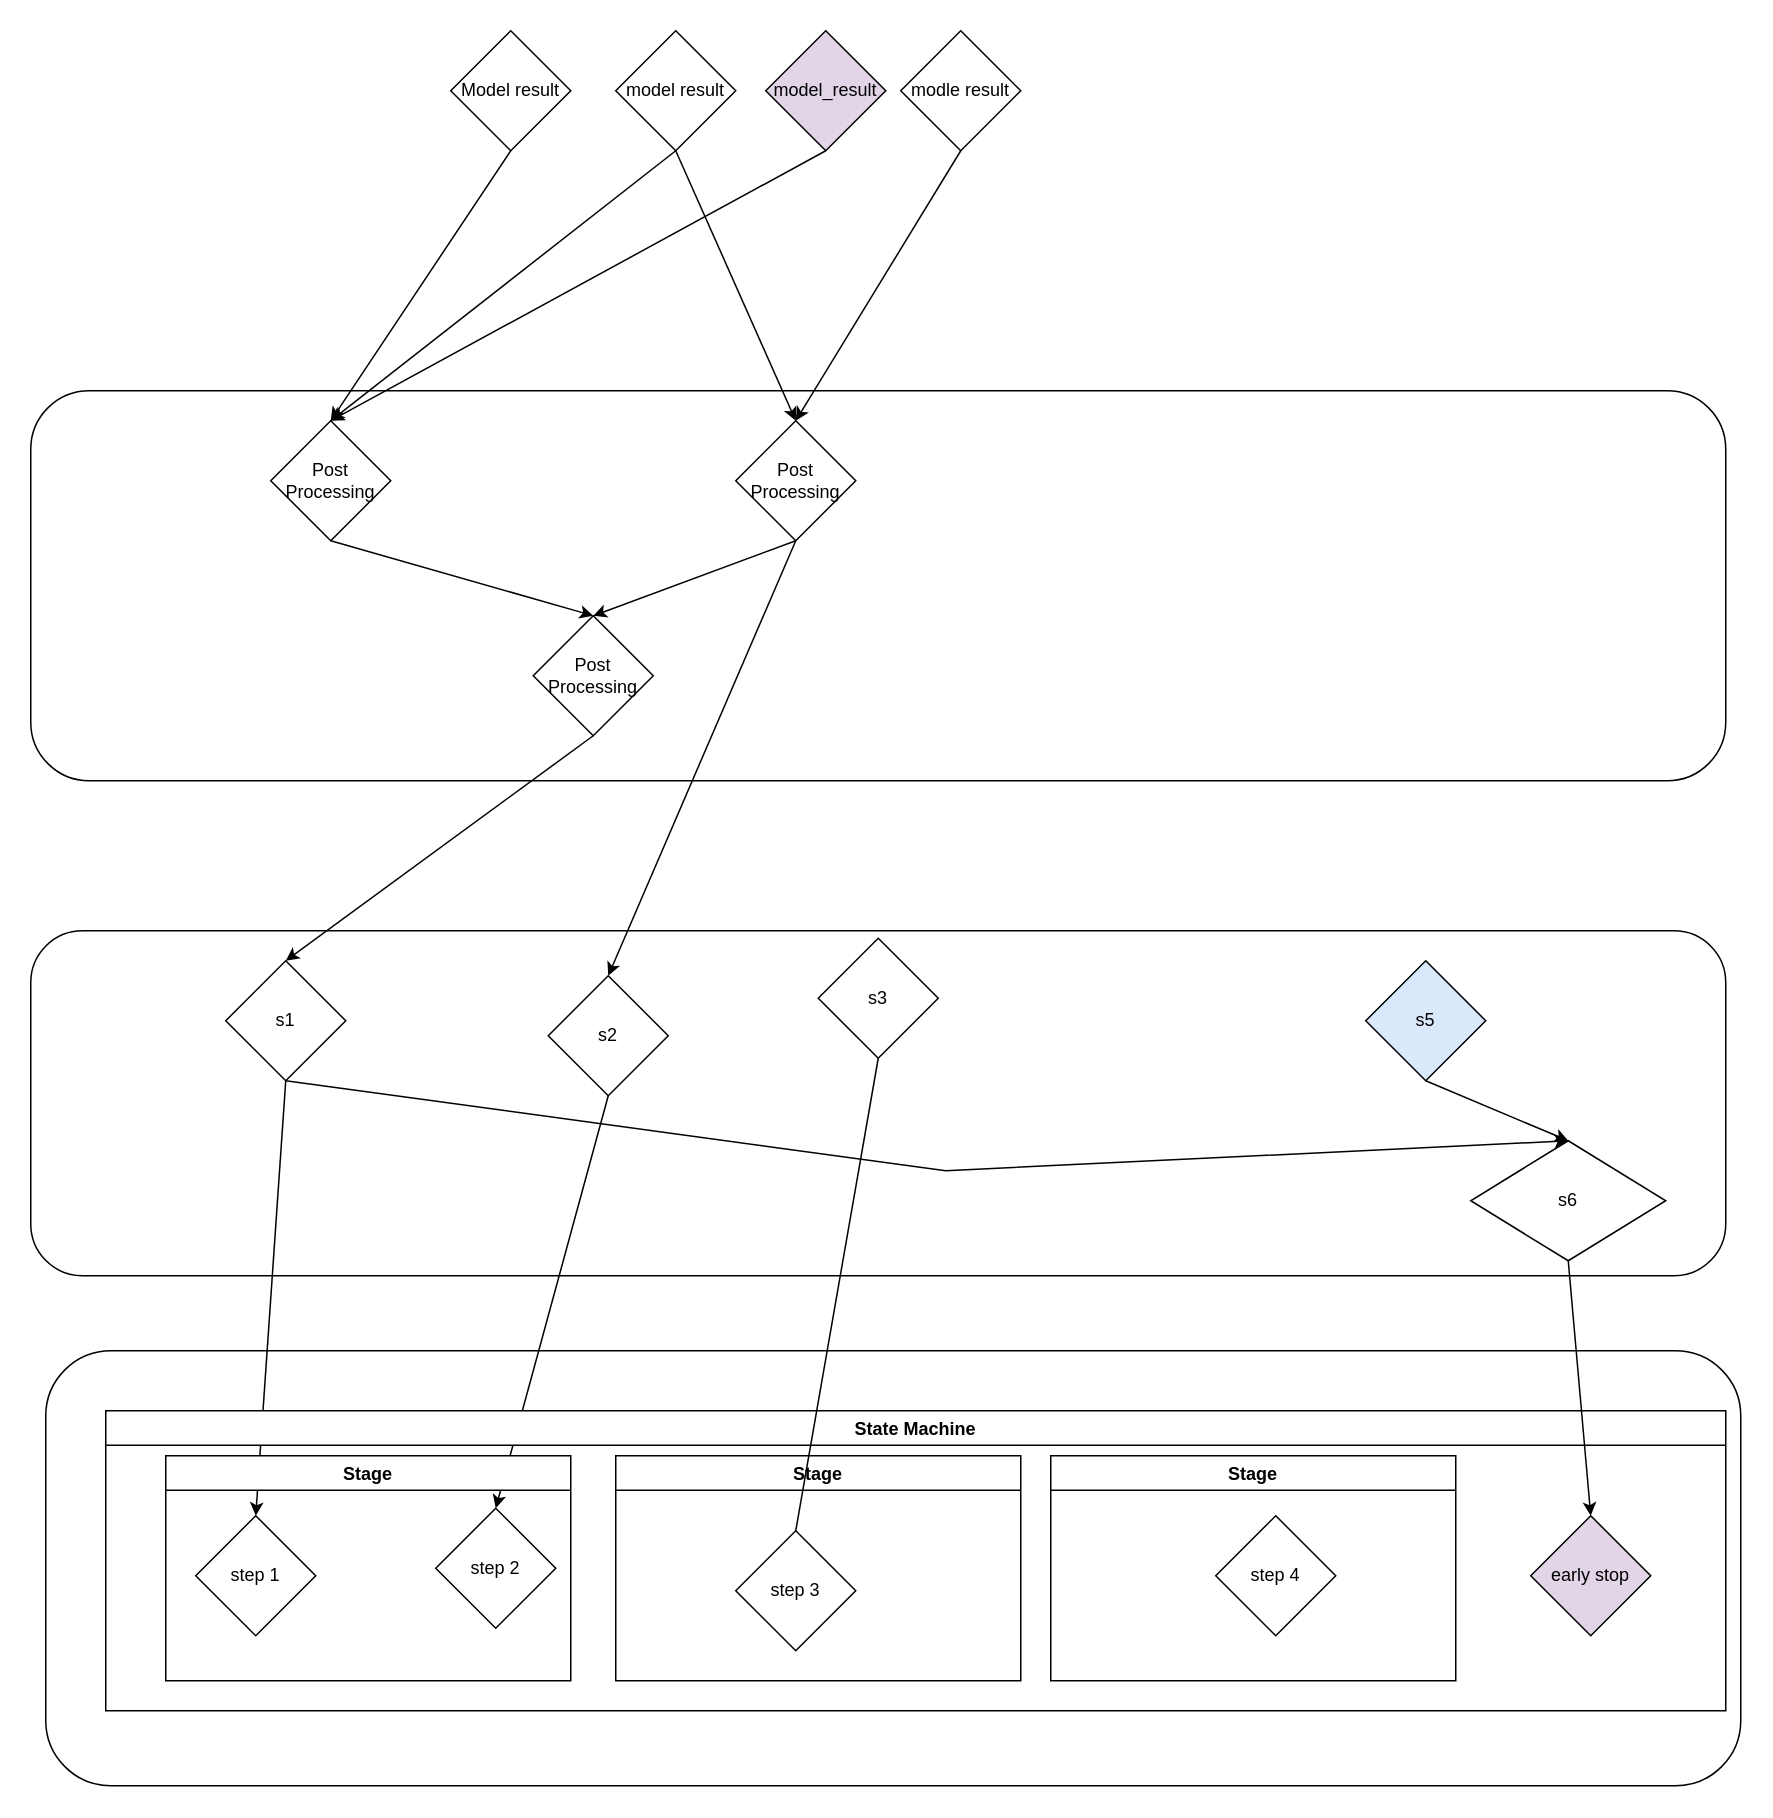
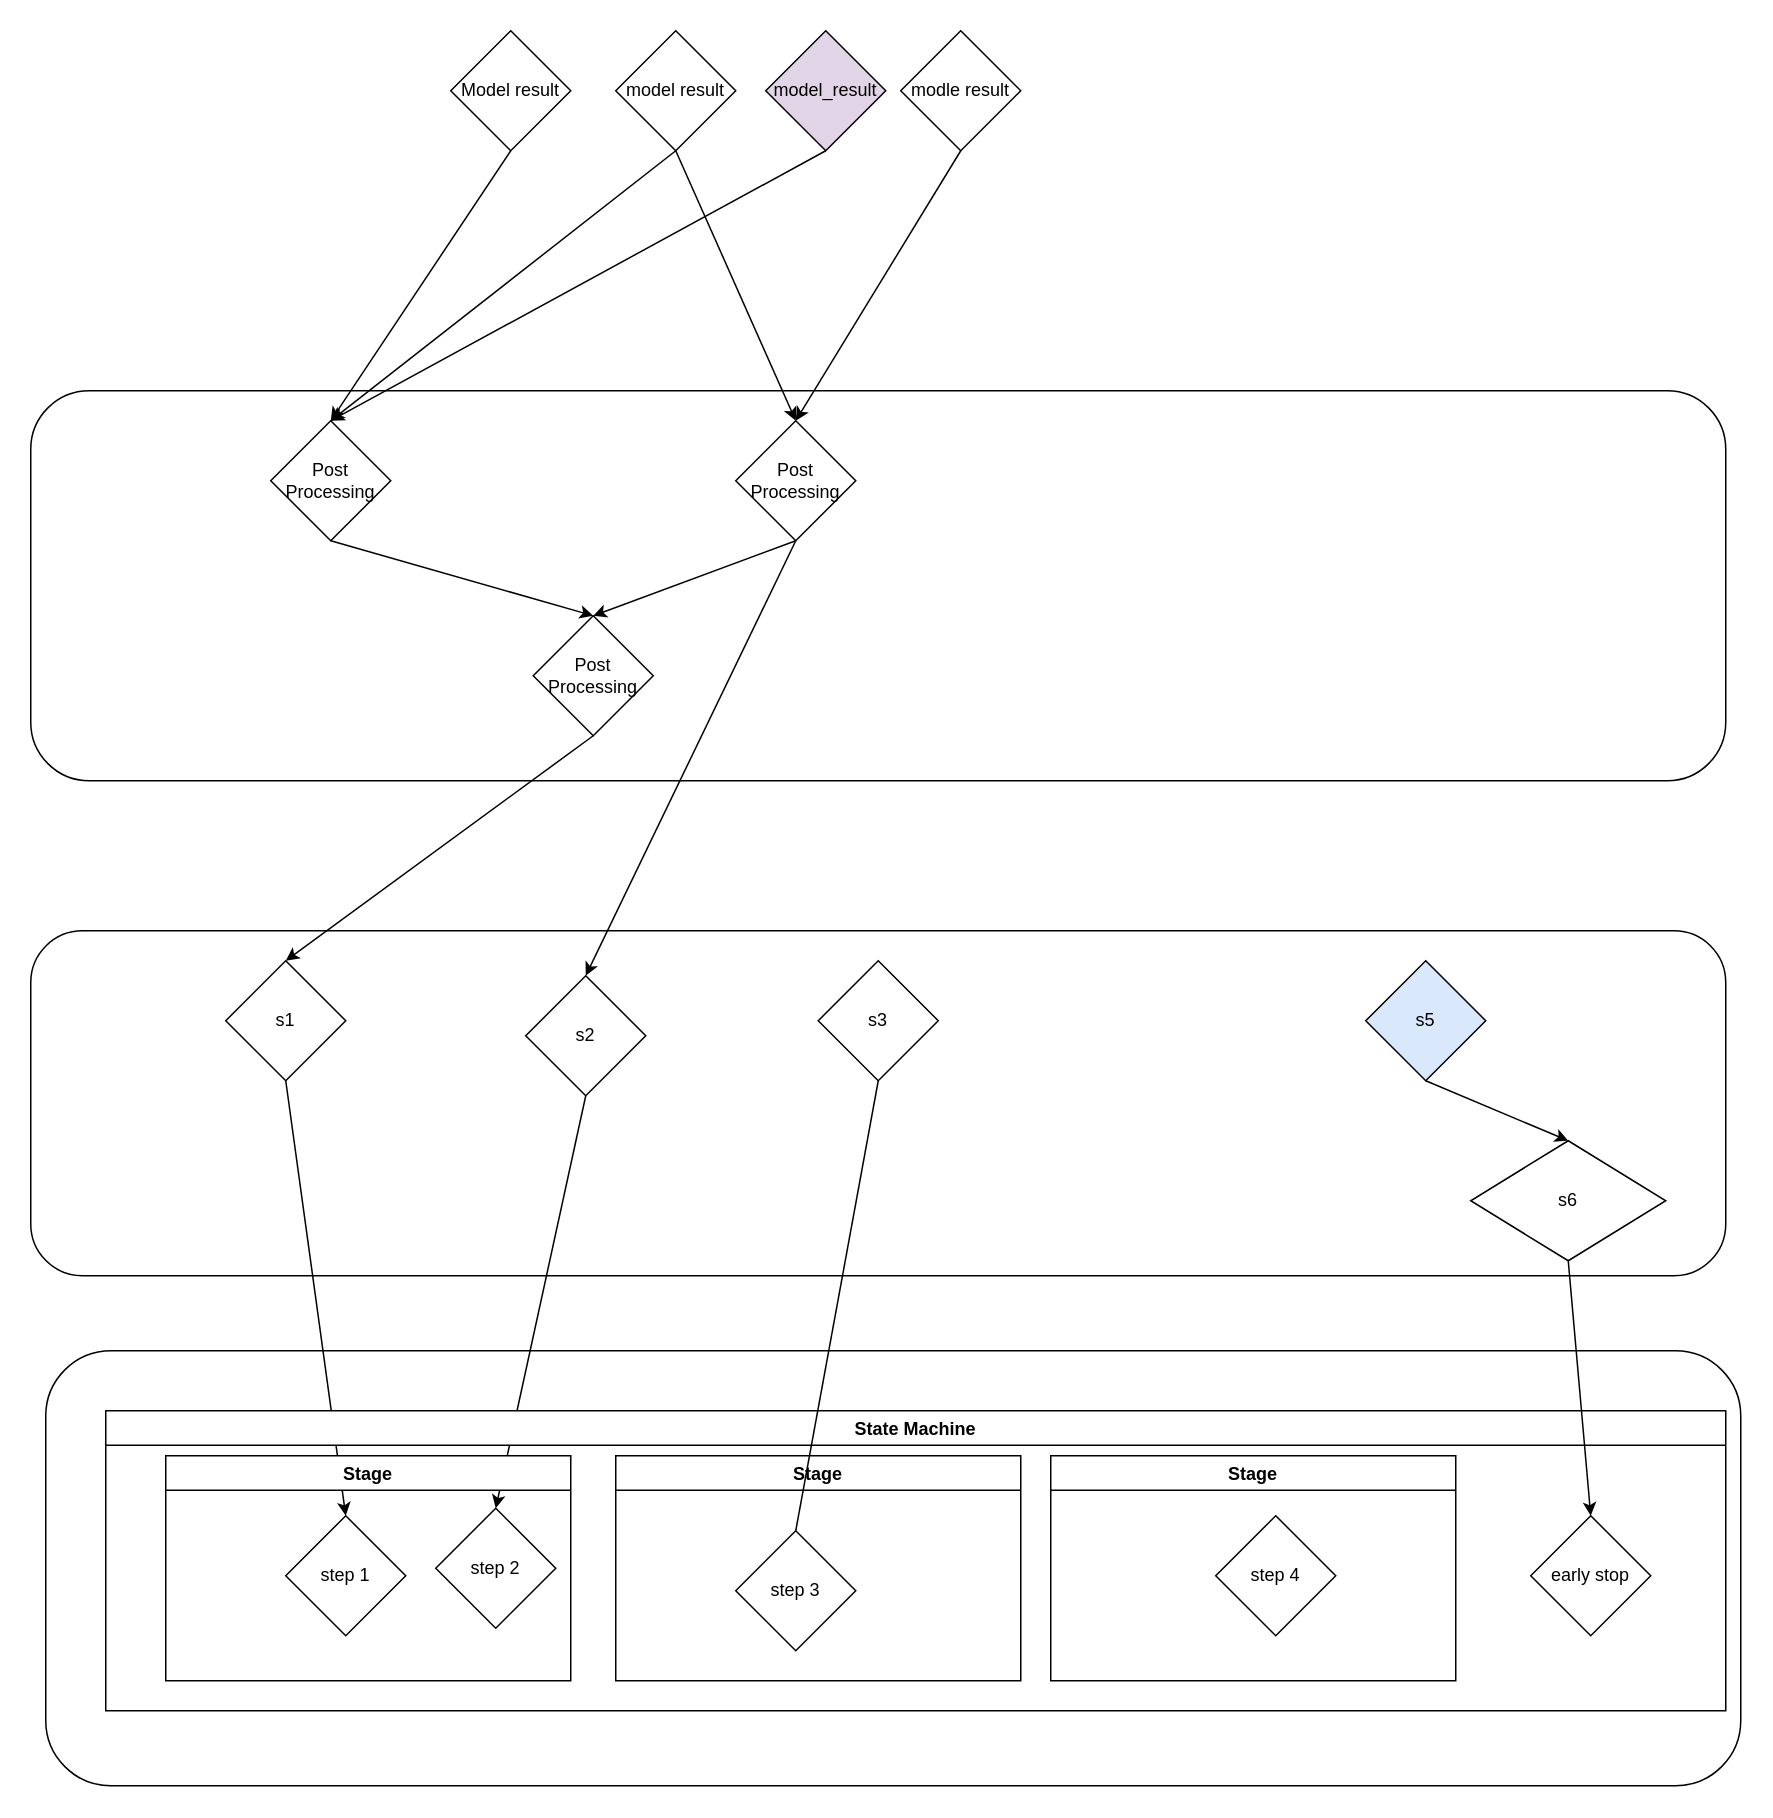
  <mxCell id="0" />
  <mxCell id="1" parent="0" />
  <mxCell id="2" value="model result" style="rhombus;whiteSpace=wrap;html=1;" vertex="1" parent="1"><mxGeometry x="410" y="20" width="80" height="80" as="geometry" /></mxCell>
  <mxCell id="3" value="Model result" style="rhombus;whiteSpace=wrap;html=1;" vertex="1" parent="1"><mxGeometry x="300" y="20" width="80" height="80" as="geometry" /></mxCell>
  <mxCell id="4" value="model_result" style="rhombus;whiteSpace=wrap;html=1;fillColor=#e1d5e7;" vertex="1" parent="1"><mxGeometry x="510" y="20" width="80" height="80" as="geometry" /></mxCell>
  <mxCell id="5" value="modle result" style="rhombus;whiteSpace=wrap;html=1;" vertex="1" parent="1"><mxGeometry x="600" y="20" width="80" height="80" as="geometry" /></mxCell>
  <mxCell id="6" value="" style="rounded=1;whiteSpace=wrap;html=1;" vertex="1" parent="1"><mxGeometry x="20" y="260" width="1130" height="260" as="geometry" /></mxCell>
  <mxCell id="7" value="Post Processing" style="rhombus;whiteSpace=wrap;html=1;" vertex="1" parent="1"><mxGeometry x="180" y="280" width="80" height="80" as="geometry" /></mxCell>
  <mxCell id="8" value="" style="endArrow=classic;html=1;rounded=0;exitX=0.5;exitY=1;exitDx=0;exitDy=0;entryX=0.5;entryY=0;entryDx=0;entryDy=0;" edge="1" parent="1" source="3" target="7"><mxGeometry width="50" height="50" relative="1" as="geometry"><mxPoint x="550" y="370" as="sourcePoint" /><mxPoint x="600" y="320" as="targetPoint" /></mxGeometry></mxCell>
  <mxCell id="9" value="" style="endArrow=classic;html=1;rounded=0;exitX=0.5;exitY=1;exitDx=0;exitDy=0;entryX=0.5;entryY=0;entryDx=0;entryDy=0;" edge="1" parent="1" source="2" target="7"><mxGeometry width="50" height="50" relative="1" as="geometry"><mxPoint x="550" y="370" as="sourcePoint" /><mxPoint x="600" y="320" as="targetPoint" /></mxGeometry></mxCell>
  <mxCell id="10" value="" style="endArrow=classic;html=1;rounded=0;exitX=0.5;exitY=1;exitDx=0;exitDy=0;entryX=0.5;entryY=0;entryDx=0;entryDy=0;" edge="1" parent="1" source="4" target="7"><mxGeometry width="50" height="50" relative="1" as="geometry"><mxPoint x="550" y="370" as="sourcePoint" /><mxPoint x="600" y="320" as="targetPoint" /></mxGeometry></mxCell>
  <mxCell id="11" value="Post Processing" style="rhombus;whiteSpace=wrap;html=1;" vertex="1" parent="1"><mxGeometry x="355" y="410" width="80" height="80" as="geometry" /></mxCell>
  <mxCell id="12" value="Post Processing" style="rhombus;whiteSpace=wrap;html=1;" vertex="1" parent="1"><mxGeometry x="490" y="280" width="80" height="80" as="geometry" /></mxCell>
  <mxCell id="13" value="" style="endArrow=classic;html=1;rounded=0;entryX=0.5;entryY=0;entryDx=0;entryDy=0;exitX=0.5;exitY=1;exitDx=0;exitDy=0;" edge="1" parent="1" source="2" target="12"><mxGeometry width="50" height="50" relative="1" as="geometry"><mxPoint x="370" y="210" as="sourcePoint" /><mxPoint x="600" y="320" as="targetPoint" /></mxGeometry></mxCell>
  <mxCell id="14" value="" style="endArrow=classic;html=1;rounded=0;exitX=0.5;exitY=1;exitDx=0;exitDy=0;entryX=0.5;entryY=0;entryDx=0;entryDy=0;" edge="1" parent="1" source="5" target="12"><mxGeometry width="50" height="50" relative="1" as="geometry"><mxPoint x="550" y="370" as="sourcePoint" /><mxPoint x="600" y="320" as="targetPoint" /></mxGeometry></mxCell>
  <mxCell id="15" value="" style="endArrow=classic;html=1;rounded=0;exitX=0.5;exitY=1;exitDx=0;exitDy=0;entryX=0.5;entryY=0;entryDx=0;entryDy=0;" edge="1" parent="1" source="7" target="11"><mxGeometry width="50" height="50" relative="1" as="geometry"><mxPoint x="550" y="370" as="sourcePoint" /><mxPoint x="600" y="320" as="targetPoint" /></mxGeometry></mxCell>
  <mxCell id="16" value="" style="endArrow=classic;html=1;rounded=0;exitX=0.5;exitY=1;exitDx=0;exitDy=0;entryX=0.5;entryY=0;entryDx=0;entryDy=0;" edge="1" parent="1" source="12" target="11"><mxGeometry width="50" height="50" relative="1" as="geometry"><mxPoint x="550" y="370" as="sourcePoint" /><mxPoint x="600" y="320" as="targetPoint" /></mxGeometry></mxCell>
  <mxCell id="17" value="" style="rounded=1;whiteSpace=wrap;html=1;" vertex="1" parent="1"><mxGeometry x="20" y="620" width="1130" height="230" as="geometry" /></mxCell>
  <mxCell id="18" value="s1" style="rhombus;whiteSpace=wrap;html=1;" vertex="1" parent="1"><mxGeometry x="150" y="640" width="80" height="80" as="geometry" /></mxCell>
  <mxCell id="19" value="s5" style="rhombus;whiteSpace=wrap;html=1;fillColor=#dae8fc;" vertex="1" parent="1"><mxGeometry x="910" y="640" width="80" height="80" as="geometry" /></mxCell>
- <mxCell id="20" value="s2" style="rhombus;whiteSpace=wrap;html=1;" vertex="1" parent="1"><mxGeometry x="365" y="650" width="80" height="80" as="geometry" /></mxCell>
- <mxCell id="21" value="s3" style="rhombus;whiteSpace=wrap;html=1;" vertex="1" parent="1"><mxGeometry x="545" y="625" width="80" height="80" as="geometry" /></mxCell>
+ <mxCell id="20" value="s2" style="rhombus;whiteSpace=wrap;html=1;" vertex="1" parent="1"><mxGeometry x="350" y="650" width="80" height="80" as="geometry" /></mxCell>
+ <mxCell id="21" value="s3" style="rhombus;whiteSpace=wrap;html=1;" vertex="1" parent="1"><mxGeometry x="545" y="640" width="80" height="80" as="geometry" /></mxCell>
  <mxCell id="22" value="" style="endArrow=classic;html=1;rounded=0;exitX=0.5;exitY=1;exitDx=0;exitDy=0;entryX=0.5;entryY=0;entryDx=0;entryDy=0;" edge="1" parent="1" source="11" target="18"><mxGeometry width="50" height="50" relative="1" as="geometry"><mxPoint x="550" y="620" as="sourcePoint" /><mxPoint x="600" y="570" as="targetPoint" /></mxGeometry></mxCell>
  <mxCell id="23" value="" style="endArrow=classic;html=1;rounded=0;entryX=0.5;entryY=0;entryDx=0;entryDy=0;" edge="1" parent="1" target="20"><mxGeometry width="50" height="50" relative="1" as="geometry"><mxPoint x="530" y="360" as="sourcePoint" /><mxPoint x="600" y="570" as="targetPoint" /></mxGeometry></mxCell>
  <mxCell id="24" value="" style="rounded=1;whiteSpace=wrap;html=1;" vertex="1" parent="1"><mxGeometry x="30" y="900" width="1130" height="290" as="geometry" /></mxCell>
- <mxCell id="25" value="step 1" style="rhombus;whiteSpace=wrap;html=1;" vertex="1" parent="1"><mxGeometry x="130" y="1010" width="80" height="80" as="geometry" /></mxCell>
- <mxCell id="26" value="" style="endArrow=classic;html=1;rounded=0;exitX=0.5;exitY=1;exitDx=0;exitDy=0;entryX=0.5;entryY=0;entryDx=0;entryDy=0;" edge="1" parent="1" source="18" target="27"><mxGeometry width="50" height="50" relative="1" as="geometry"><mxPoint x="550" y="940" as="sourcePoint" /><mxPoint x="600" y="890" as="targetPoint" /><Array as="points"><mxPoint x="630" y="780" /></Array></mxGeometry></mxCell>
+ <mxCell id="25" value="step 1" style="rhombus;whiteSpace=wrap;html=1;" vertex="1" parent="1"><mxGeometry x="190" y="1010" width="80" height="80" as="geometry" /></mxCell>
  <mxCell id="27" value="s6" style="rhombus;whiteSpace=wrap;html=1;" vertex="1" parent="1"><mxGeometry x="980" y="760" width="130" height="80" as="geometry" /></mxCell>
  <mxCell id="28" value="step 2" style="rhombus;whiteSpace=wrap;html=1;" vertex="1" parent="1"><mxGeometry x="290" y="1005" width="80" height="80" as="geometry" /></mxCell>
  <mxCell id="29" value="step 3" style="rhombus;whiteSpace=wrap;html=1;" vertex="1" parent="1"><mxGeometry x="490" y="1020" width="80" height="80" as="geometry" /></mxCell>
  <mxCell id="30" value="step 4" style="rhombus;whiteSpace=wrap;html=1;" vertex="1" parent="1"><mxGeometry x="810" y="1010" width="80" height="80" as="geometry" /></mxCell>
  <mxCell id="31" value="" style="endArrow=classic;html=1;rounded=0;entryX=0.5;entryY=0;entryDx=0;entryDy=0;" edge="1" parent="1" target="25"><mxGeometry width="50" height="50" relative="1" as="geometry"><mxPoint x="190" y="720" as="sourcePoint" /><mxPoint x="600" y="890" as="targetPoint" /></mxGeometry></mxCell>
  <mxCell id="32" value="" style="endArrow=classic;html=1;rounded=0;exitX=0.5;exitY=1;exitDx=0;exitDy=0;entryX=0.5;entryY=0;entryDx=0;entryDy=0;" edge="1" parent="1" source="20" target="28"><mxGeometry width="50" height="50" relative="1" as="geometry"><mxPoint x="550" y="940" as="sourcePoint" /><mxPoint x="600" y="890" as="targetPoint" /></mxGeometry></mxCell>
  <mxCell id="33" value="Stage" style="swimlane;" vertex="1" parent="1"><mxGeometry x="110" y="970" width="270" height="150" as="geometry" /></mxCell>
  <mxCell id="34" value="Stage" style="swimlane;" vertex="1" parent="1"><mxGeometry x="410" y="970" width="270" height="150" as="geometry" /></mxCell>
  <mxCell id="35" value="Stage" style="swimlane;" vertex="1" parent="1"><mxGeometry x="700" y="970" width="270" height="150" as="geometry" /></mxCell>
  <mxCell id="36" value="State Machine" style="swimlane;" vertex="1" parent="1"><mxGeometry x="70" y="940" width="1080" height="200" as="geometry" /></mxCell>
- <mxCell id="37" value="early stop" style="rhombus;whiteSpace=wrap;html=1;fillColor=#e1d5e7;" vertex="1" parent="36"><mxGeometry x="950" y="70" width="80" height="80" as="geometry" /></mxCell>
+ <mxCell id="37" value="early stop" style="rhombus;whiteSpace=wrap;html=1;" vertex="1" parent="36"><mxGeometry x="950" y="70" width="80" height="80" as="geometry" /></mxCell>
  <mxCell id="38" value="" style="endArrow=none;html=1;rounded=0;exitX=0.5;exitY=1;exitDx=0;exitDy=0;entryX=0.5;entryY=0;entryDx=0;entryDy=0;" edge="1" parent="1" source="21" target="29"><mxGeometry width="50" height="50" relative="1" as="geometry"><mxPoint x="550" y="940" as="sourcePoint" /><mxPoint x="600" y="890" as="targetPoint" /></mxGeometry></mxCell>
  <mxCell id="39" value="" style="endArrow=classic;html=1;rounded=0;exitX=0.5;exitY=1;exitDx=0;exitDy=0;entryX=0.5;entryY=0;entryDx=0;entryDy=0;" edge="1" parent="1" source="27" target="37"><mxGeometry width="50" height="50" relative="1" as="geometry"><mxPoint x="970" y="770" as="sourcePoint" /><mxPoint x="1020" y="720" as="targetPoint" /></mxGeometry></mxCell>
  <mxCell id="40" value="" style="endArrow=classic;html=1;rounded=0;exitX=0.5;exitY=1;exitDx=0;exitDy=0;entryX=0.5;entryY=0;entryDx=0;entryDy=0;" edge="1" parent="1" source="19" target="27"><mxGeometry width="50" height="50" relative="1" as="geometry"><mxPoint x="970" y="770" as="sourcePoint" /><mxPoint x="1020" y="720" as="targetPoint" /></mxGeometry></mxCell>
